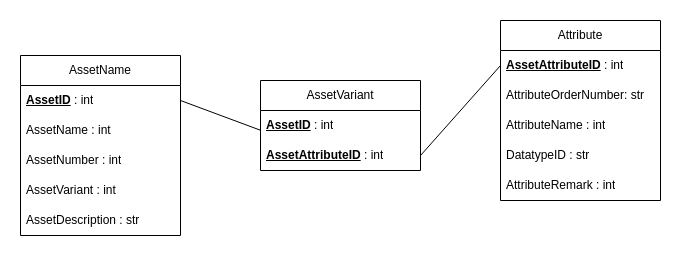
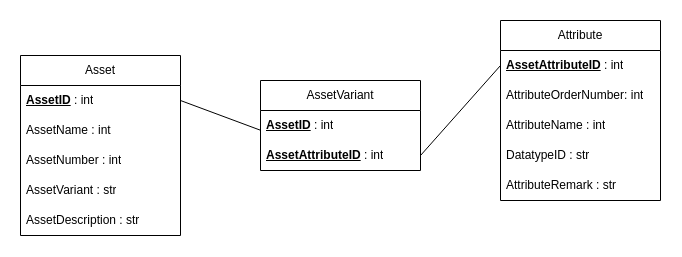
  <mxCell id="0" />
  <mxCell id="1" parent="0" />
- <mxCell id="2" value="AssetName" style="swimlane;fontStyle=0;childLayout=stackLayout;horizontal=1;startSize=30;horizontalStack=0;resizeParent=1;resizeParentMax=0;resizeLast=0;collapsible=1;marginBottom=0;whiteSpace=wrap;html=1;" parent="1" vertex="1"><mxGeometry x="20" y="55" width="160" height="180" as="geometry"><mxRectangle x="270" y="305" width="70" height="30" as="alternateBounds" /></mxGeometry></mxCell>
+ <mxCell id="2" value="Asset" style="swimlane;fontStyle=0;childLayout=stackLayout;horizontal=1;startSize=30;horizontalStack=0;resizeParent=1;resizeParentMax=0;resizeLast=0;collapsible=1;marginBottom=0;whiteSpace=wrap;html=1;" parent="1" vertex="1"><mxGeometry x="20" y="55" width="160" height="180" as="geometry"><mxRectangle x="270" y="305" width="70" height="30" as="alternateBounds" /></mxGeometry></mxCell>
  <mxCell id="3" value="&lt;u style=&quot;font-weight: bold;&quot;&gt;AssetID&lt;/u&gt;&amp;nbsp;: int" style="text;strokeColor=none;fillColor=none;align=left;verticalAlign=middle;spacingLeft=4;spacingRight=4;overflow=hidden;points=[[0,0.5],[1,0.5]];portConstraint=eastwest;rotatable=0;whiteSpace=wrap;html=1;" parent="2" vertex="1"><mxGeometry y="30" width="160" height="30" as="geometry" /></mxCell>
  <mxCell id="4" value="AssetName : int" style="text;strokeColor=none;fillColor=none;align=left;verticalAlign=middle;spacingLeft=4;spacingRight=4;overflow=hidden;points=[[0,0.5],[1,0.5]];portConstraint=eastwest;rotatable=0;whiteSpace=wrap;html=1;" parent="2" vertex="1"><mxGeometry y="60" width="160" height="30" as="geometry" /></mxCell>
  <mxCell id="5" value="AssetNumber : int" style="text;strokeColor=none;fillColor=none;align=left;verticalAlign=middle;spacingLeft=4;spacingRight=4;overflow=hidden;points=[[0,0.5],[1,0.5]];portConstraint=eastwest;rotatable=0;whiteSpace=wrap;html=1;" parent="2" vertex="1"><mxGeometry y="90" width="160" height="30" as="geometry" /></mxCell>
- <mxCell id="6" value="AssetVariant : int" style="text;strokeColor=none;fillColor=none;align=left;verticalAlign=middle;spacingLeft=4;spacingRight=4;overflow=hidden;points=[[0,0.5],[1,0.5]];portConstraint=eastwest;rotatable=0;whiteSpace=wrap;html=1;" vertex="1" parent="2"><mxGeometry y="120" width="160" height="30" as="geometry" /></mxCell>
+ <mxCell id="6" value="AssetVariant : str" style="text;strokeColor=none;fillColor=none;align=left;verticalAlign=middle;spacingLeft=4;spacingRight=4;overflow=hidden;points=[[0,0.5],[1,0.5]];portConstraint=eastwest;rotatable=0;whiteSpace=wrap;html=1;" vertex="1" parent="2"><mxGeometry y="120" width="160" height="30" as="geometry" /></mxCell>
  <mxCell id="7" value="AssetDescription : str" style="text;strokeColor=none;fillColor=none;align=left;verticalAlign=middle;spacingLeft=4;spacingRight=4;overflow=hidden;points=[[0,0.5],[1,0.5]];portConstraint=eastwest;rotatable=0;whiteSpace=wrap;html=1;" vertex="1" parent="2"><mxGeometry y="150" width="160" height="30" as="geometry" /></mxCell>
  <mxCell id="8" value="Attribute" style="swimlane;fontStyle=0;childLayout=stackLayout;horizontal=1;startSize=30;horizontalStack=0;resizeParent=1;resizeParentMax=0;resizeLast=0;collapsible=1;marginBottom=0;whiteSpace=wrap;html=1;" vertex="1" parent="1"><mxGeometry x="500" y="20" width="160" height="180" as="geometry"><mxRectangle x="270" y="305" width="70" height="30" as="alternateBounds" /></mxGeometry></mxCell>
  <mxCell id="9" value="&lt;u style=&quot;font-weight: bold;&quot;&gt;AssetAttributeID&lt;/u&gt;&amp;nbsp;: int" style="text;strokeColor=none;fillColor=none;align=left;verticalAlign=middle;spacingLeft=4;spacingRight=4;overflow=hidden;points=[[0,0.5],[1,0.5]];portConstraint=eastwest;rotatable=0;whiteSpace=wrap;html=1;" vertex="1" parent="8"><mxGeometry y="30" width="160" height="30" as="geometry" /></mxCell>
- <mxCell id="10" value="AttributeOrderNumber: str" style="text;strokeColor=none;fillColor=none;align=left;verticalAlign=middle;spacingLeft=4;spacingRight=4;overflow=hidden;points=[[0,0.5],[1,0.5]];portConstraint=eastwest;rotatable=0;whiteSpace=wrap;html=1;" vertex="1" parent="8"><mxGeometry y="60" width="160" height="30" as="geometry" /></mxCell>
+ <mxCell id="10" value="AttributeOrderNumber: int" style="text;strokeColor=none;fillColor=none;align=left;verticalAlign=middle;spacingLeft=4;spacingRight=4;overflow=hidden;points=[[0,0.5],[1,0.5]];portConstraint=eastwest;rotatable=0;whiteSpace=wrap;html=1;" vertex="1" parent="8"><mxGeometry y="60" width="160" height="30" as="geometry" /></mxCell>
  <mxCell id="11" value="AttributeName : int" style="text;strokeColor=none;fillColor=none;align=left;verticalAlign=middle;spacingLeft=4;spacingRight=4;overflow=hidden;points=[[0,0.5],[1,0.5]];portConstraint=eastwest;rotatable=0;whiteSpace=wrap;html=1;" vertex="1" parent="8"><mxGeometry y="90" width="160" height="30" as="geometry" /></mxCell>
  <mxCell id="12" value="DatatypeID : str" style="text;strokeColor=none;fillColor=none;align=left;verticalAlign=middle;spacingLeft=4;spacingRight=4;overflow=hidden;points=[[0,0.5],[1,0.5]];portConstraint=eastwest;rotatable=0;whiteSpace=wrap;html=1;" vertex="1" parent="8"><mxGeometry y="120" width="160" height="30" as="geometry" /></mxCell>
- <mxCell id="13" value="AttributeRemark : int" style="text;strokeColor=none;fillColor=none;align=left;verticalAlign=middle;spacingLeft=4;spacingRight=4;overflow=hidden;points=[[0,0.5],[1,0.5]];portConstraint=eastwest;rotatable=0;whiteSpace=wrap;html=1;" vertex="1" parent="8"><mxGeometry y="150" width="160" height="30" as="geometry" /></mxCell>
+ <mxCell id="13" value="AttributeRemark : str" style="text;strokeColor=none;fillColor=none;align=left;verticalAlign=middle;spacingLeft=4;spacingRight=4;overflow=hidden;points=[[0,0.5],[1,0.5]];portConstraint=eastwest;rotatable=0;whiteSpace=wrap;html=1;" vertex="1" parent="8"><mxGeometry y="150" width="160" height="30" as="geometry" /></mxCell>
  <mxCell id="14" value="AssetVariant" style="swimlane;fontStyle=0;childLayout=stackLayout;horizontal=1;startSize=30;horizontalStack=0;resizeParent=1;resizeParentMax=0;resizeLast=0;collapsible=1;marginBottom=0;whiteSpace=wrap;html=1;" vertex="1" parent="1"><mxGeometry x="260" y="80" width="160" height="90" as="geometry"><mxRectangle x="270" y="305" width="70" height="30" as="alternateBounds" /></mxGeometry></mxCell>
  <mxCell id="15" value="&lt;u style=&quot;border-color: var(--border-color); font-weight: bold;&quot;&gt;AssetID&lt;/u&gt;&amp;nbsp;: int" style="text;strokeColor=none;fillColor=none;align=left;verticalAlign=middle;spacingLeft=4;spacingRight=4;overflow=hidden;points=[[0,0.5],[1,0.5]];portConstraint=eastwest;rotatable=0;whiteSpace=wrap;html=1;" vertex="1" parent="14"><mxGeometry y="30" width="160" height="30" as="geometry" /></mxCell>
  <mxCell id="16" value="&lt;u style=&quot;border-color: var(--border-color); font-weight: bold;&quot;&gt;AssetAttributeID&lt;/u&gt;&amp;nbsp;: int" style="text;strokeColor=none;fillColor=none;align=left;verticalAlign=middle;spacingLeft=4;spacingRight=4;overflow=hidden;points=[[0,0.5],[1,0.5]];portConstraint=eastwest;rotatable=0;whiteSpace=wrap;html=1;" vertex="1" parent="14"><mxGeometry y="60" width="160" height="30" as="geometry" /></mxCell>
  <mxCell id="17" value="" style="endArrow=none;html=1;rounded=0;entryX=0.003;entryY=0.664;entryDx=0;entryDy=0;entryPerimeter=0;exitX=1;exitY=0.5;exitDx=0;exitDy=0;" edge="1" parent="1" source="3" target="15"><mxGeometry width="50" height="50" relative="1" as="geometry"><mxPoint x="210" y="160" as="sourcePoint" /><mxPoint x="260" y="110" as="targetPoint" /></mxGeometry></mxCell>
  <mxCell id="18" value="" style="endArrow=none;html=1;rounded=0;entryX=0;entryY=0.5;entryDx=0;entryDy=0;exitX=1;exitY=0.5;exitDx=0;exitDy=0;" edge="1" parent="1" source="16" target="9"><mxGeometry width="50" height="50" relative="1" as="geometry"><mxPoint x="460" y="120" as="sourcePoint" /><mxPoint x="510" y="70" as="targetPoint" /></mxGeometry></mxCell>
